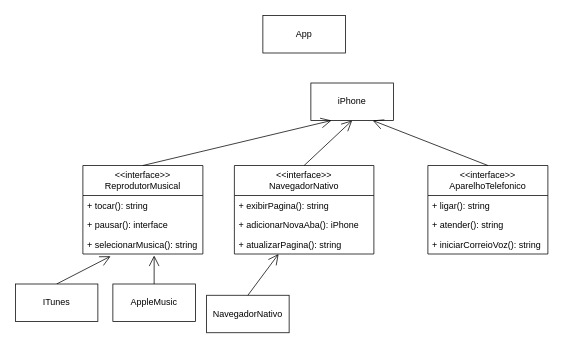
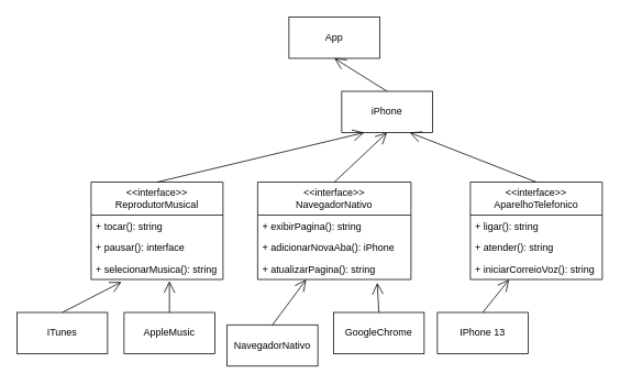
  <mxCell id="0" />
  <mxCell id="1" parent="0" />
  <mxCell id="2" value="&amp;lt;&amp;lt;interface&amp;gt;&amp;gt;&lt;br&gt;ReprodutorMusical" style="swimlane;fontStyle=0;childLayout=stackLayout;horizontal=1;startSize=40;fillColor=none;horizontalStack=0;resizeParent=1;resizeParentMax=0;resizeLast=0;collapsible=1;marginBottom=0;whiteSpace=wrap;html=1;" vertex="1" parent="1"><mxGeometry x="110" y="220" width="160" height="118" as="geometry" /></mxCell>
  <mxCell id="3" value="+ tocar(): string" style="text;strokeColor=none;fillColor=none;align=left;verticalAlign=top;spacingLeft=4;spacingRight=4;overflow=hidden;rotatable=0;points=[[0,0.5],[1,0.5]];portConstraint=eastwest;whiteSpace=wrap;html=1;" vertex="1" parent="2"><mxGeometry y="40" width="160" height="26" as="geometry" /></mxCell>
  <mxCell id="4" value="+ pausar(): interface" style="text;strokeColor=none;fillColor=none;align=left;verticalAlign=top;spacingLeft=4;spacingRight=4;overflow=hidden;rotatable=0;points=[[0,0.5],[1,0.5]];portConstraint=eastwest;whiteSpace=wrap;html=1;" vertex="1" parent="2"><mxGeometry y="66" width="160" height="26" as="geometry" /></mxCell>
  <mxCell id="5" value="+ selecionarMusica(): string" style="text;strokeColor=none;fillColor=none;align=left;verticalAlign=top;spacingLeft=4;spacingRight=4;overflow=hidden;rotatable=0;points=[[0,0.5],[1,0.5]];portConstraint=eastwest;whiteSpace=wrap;html=1;" vertex="1" parent="2"><mxGeometry y="92" width="160" height="26" as="geometry" /></mxCell>
  <mxCell id="6" value="App" style="html=1;whiteSpace=wrap;" vertex="1" parent="1"><mxGeometry x="350" y="20" width="110" height="50" as="geometry" /></mxCell>
  <mxCell id="7" value="iPhone" style="html=1;whiteSpace=wrap;" vertex="1" parent="1"><mxGeometry x="414" y="110" width="110" height="50" as="geometry" /></mxCell>
  <mxCell id="8" value="&amp;lt;&amp;lt;interface&amp;gt;&amp;gt;&lt;br&gt;AparelhoTelefonico" style="swimlane;fontStyle=0;childLayout=stackLayout;horizontal=1;startSize=40;fillColor=none;horizontalStack=0;resizeParent=1;resizeParentMax=0;resizeLast=0;collapsible=1;marginBottom=0;whiteSpace=wrap;html=1;" vertex="1" parent="1"><mxGeometry x="570" y="220" width="160" height="118" as="geometry" /></mxCell>
  <mxCell id="9" value="+ ligar(): string" style="text;strokeColor=none;fillColor=none;align=left;verticalAlign=top;spacingLeft=4;spacingRight=4;overflow=hidden;rotatable=0;points=[[0,0.5],[1,0.5]];portConstraint=eastwest;whiteSpace=wrap;html=1;" vertex="1" parent="8"><mxGeometry y="40" width="160" height="26" as="geometry" /></mxCell>
  <mxCell id="10" value="+ atender(): string" style="text;strokeColor=none;fillColor=none;align=left;verticalAlign=top;spacingLeft=4;spacingRight=4;overflow=hidden;rotatable=0;points=[[0,0.5],[1,0.5]];portConstraint=eastwest;whiteSpace=wrap;html=1;" vertex="1" parent="8"><mxGeometry y="66" width="160" height="26" as="geometry" /></mxCell>
  <mxCell id="11" value="+ iniciarCorreioVoz(): string" style="text;strokeColor=none;fillColor=none;align=left;verticalAlign=top;spacingLeft=4;spacingRight=4;overflow=hidden;rotatable=0;points=[[0,0.5],[1,0.5]];portConstraint=eastwest;whiteSpace=wrap;html=1;" vertex="1" parent="8"><mxGeometry y="92" width="160" height="26" as="geometry" /></mxCell>
  <mxCell id="12" value="&amp;lt;&amp;lt;interface&amp;gt;&amp;gt;&lt;br&gt;NavegadorNativo" style="swimlane;fontStyle=0;childLayout=stackLayout;horizontal=1;startSize=40;fillColor=none;horizontalStack=0;resizeParent=1;resizeParentMax=0;resizeLast=0;collapsible=1;marginBottom=0;whiteSpace=wrap;html=1;" vertex="1" parent="1"><mxGeometry x="312" y="220" width="186" height="118" as="geometry" /></mxCell>
  <mxCell id="13" value="+ exibirPagina(): string" style="text;strokeColor=none;fillColor=none;align=left;verticalAlign=top;spacingLeft=4;spacingRight=4;overflow=hidden;rotatable=0;points=[[0,0.5],[1,0.5]];portConstraint=eastwest;whiteSpace=wrap;html=1;" vertex="1" parent="12"><mxGeometry y="40" width="186" height="26" as="geometry" /></mxCell>
  <mxCell id="14" value="+ adicionarNovaAba(): iPhone" style="text;strokeColor=none;fillColor=none;align=left;verticalAlign=top;spacingLeft=4;spacingRight=4;overflow=hidden;rotatable=0;points=[[0,0.5],[1,0.5]];portConstraint=eastwest;whiteSpace=wrap;html=1;" vertex="1" parent="12"><mxGeometry y="66" width="186" height="26" as="geometry" /></mxCell>
  <mxCell id="15" value="+ atualizarPagina(): string" style="text;strokeColor=none;fillColor=none;align=left;verticalAlign=top;spacingLeft=4;spacingRight=4;overflow=hidden;rotatable=0;points=[[0,0.5],[1,0.5]];portConstraint=eastwest;whiteSpace=wrap;html=1;" vertex="1" parent="12"><mxGeometry y="92" width="186" height="26" as="geometry" /></mxCell>
+ <mxCell id="16" value="IPhone 13" style="html=1;whiteSpace=wrap;" vertex="1" parent="1"><mxGeometry x="530" y="378" width="110" height="50" as="geometry" /></mxCell>
+ <mxCell id="17" value="" style="endArrow=open;endFill=1;endSize=12;html=1;rounded=0;exitX=0.5;exitY=0;exitDx=0;exitDy=0;entryX=0.294;entryY=1;entryDx=0;entryDy=0;entryPerimeter=0;" edge="1" parent="1" source="16" target="11"><mxGeometry width="160" relative="1" as="geometry"><mxPoint x="685" y="430" as="sourcePoint" /><mxPoint x="694" y="347" as="targetPoint" /></mxGeometry></mxCell>
  <mxCell id="18" value="NavegadorNativo" style="html=1;whiteSpace=wrap;" vertex="1" parent="1"><mxGeometry x="275" y="393" width="110" height="50" as="geometry" /></mxCell>
+ <mxCell id="19" value="GoogleChrome" style="html=1;whiteSpace=wrap;" vertex="1" parent="1"><mxGeometry x="404" y="378" width="110" height="50" as="geometry" /></mxCell>
  <mxCell id="20" value="" style="endArrow=open;endFill=1;endSize=12;html=1;rounded=0;exitX=0.5;exitY=0;exitDx=0;exitDy=0;entryX=0.594;entryY=1.077;entryDx=0;entryDy=0;entryPerimeter=0;" edge="1" parent="1" source="25" target="5"><mxGeometry width="160" relative="1" as="geometry"><mxPoint x="595" y="388" as="sourcePoint" /><mxPoint x="627" y="348" as="targetPoint" /></mxGeometry></mxCell>
  <mxCell id="21" value="" style="endArrow=open;endFill=1;endSize=12;html=1;rounded=0;exitX=0.5;exitY=0;exitDx=0;exitDy=0;entryX=0.231;entryY=1.115;entryDx=0;entryDy=0;entryPerimeter=0;" edge="1" parent="1" source="24" target="5"><mxGeometry width="160" relative="1" as="geometry"><mxPoint x="605" y="398" as="sourcePoint" /><mxPoint x="637" y="358" as="targetPoint" /></mxGeometry></mxCell>
  <mxCell id="22" value="" style="endArrow=open;endFill=1;endSize=12;html=1;rounded=0;exitX=0.5;exitY=0;exitDx=0;exitDy=0;entryX=0.317;entryY=1;entryDx=0;entryDy=0;entryPerimeter=0;" edge="1" parent="1" source="18" target="15"><mxGeometry width="160" relative="1" as="geometry"><mxPoint x="615" y="408" as="sourcePoint" /><mxPoint x="647" y="368" as="targetPoint" /></mxGeometry></mxCell>
+ <mxCell id="23" value="" style="endArrow=open;endFill=1;endSize=12;html=1;rounded=0;exitX=0.5;exitY=0;exitDx=0;exitDy=0;entryX=0.78;entryY=1.154;entryDx=0;entryDy=0;entryPerimeter=0;" edge="1" parent="1" source="19" target="15"><mxGeometry width="160" relative="1" as="geometry"><mxPoint x="625" y="418" as="sourcePoint" /><mxPoint x="657" y="378" as="targetPoint" /></mxGeometry></mxCell>
  <mxCell id="24" value="ITunes" style="html=1;whiteSpace=wrap;" vertex="1" parent="1"><mxGeometry x="20" y="378" width="110" height="50" as="geometry" /></mxCell>
  <mxCell id="25" value="AppleMusic" style="html=1;whiteSpace=wrap;" vertex="1" parent="1"><mxGeometry x="150" y="378" width="110" height="50" as="geometry" /></mxCell>
  <mxCell id="26" value="" style="endArrow=open;endFill=1;endSize=12;html=1;rounded=0;exitX=0.5;exitY=0;exitDx=0;exitDy=0;entryX=0.75;entryY=1;entryDx=0;entryDy=0;" edge="1" parent="1" source="8" target="7"><mxGeometry width="160" relative="1" as="geometry"><mxPoint x="85" y="388" as="sourcePoint" /><mxPoint x="157" y="351" as="targetPoint" /></mxGeometry></mxCell>
  <mxCell id="27" value="" style="endArrow=open;endFill=1;endSize=12;html=1;rounded=0;exitX=0.5;exitY=0;exitDx=0;exitDy=0;entryX=0.5;entryY=1;entryDx=0;entryDy=0;" edge="1" parent="1" source="12" target="7"><mxGeometry width="160" relative="1" as="geometry"><mxPoint x="95" y="398" as="sourcePoint" /><mxPoint x="167" y="361" as="targetPoint" /></mxGeometry></mxCell>
  <mxCell id="28" value="" style="endArrow=open;endFill=1;endSize=12;html=1;rounded=0;exitX=0.5;exitY=0;exitDx=0;exitDy=0;entryX=0.25;entryY=1;entryDx=0;entryDy=0;" edge="1" parent="1" source="2" target="7"><mxGeometry width="160" relative="1" as="geometry"><mxPoint x="105" y="408" as="sourcePoint" /><mxPoint x="177" y="371" as="targetPoint" /></mxGeometry></mxCell>
+ <mxCell id="29" value="" style="endArrow=open;endFill=1;endSize=12;html=1;rounded=0;exitX=0.5;exitY=0;exitDx=0;exitDy=0;entryX=0.5;entryY=1;entryDx=0;entryDy=0;" edge="1" parent="1" source="7" target="6"><mxGeometry width="160" relative="1" as="geometry"><mxPoint x="115" y="418" as="sourcePoint" /><mxPoint x="187" y="381" as="targetPoint" /></mxGeometry></mxCell>
